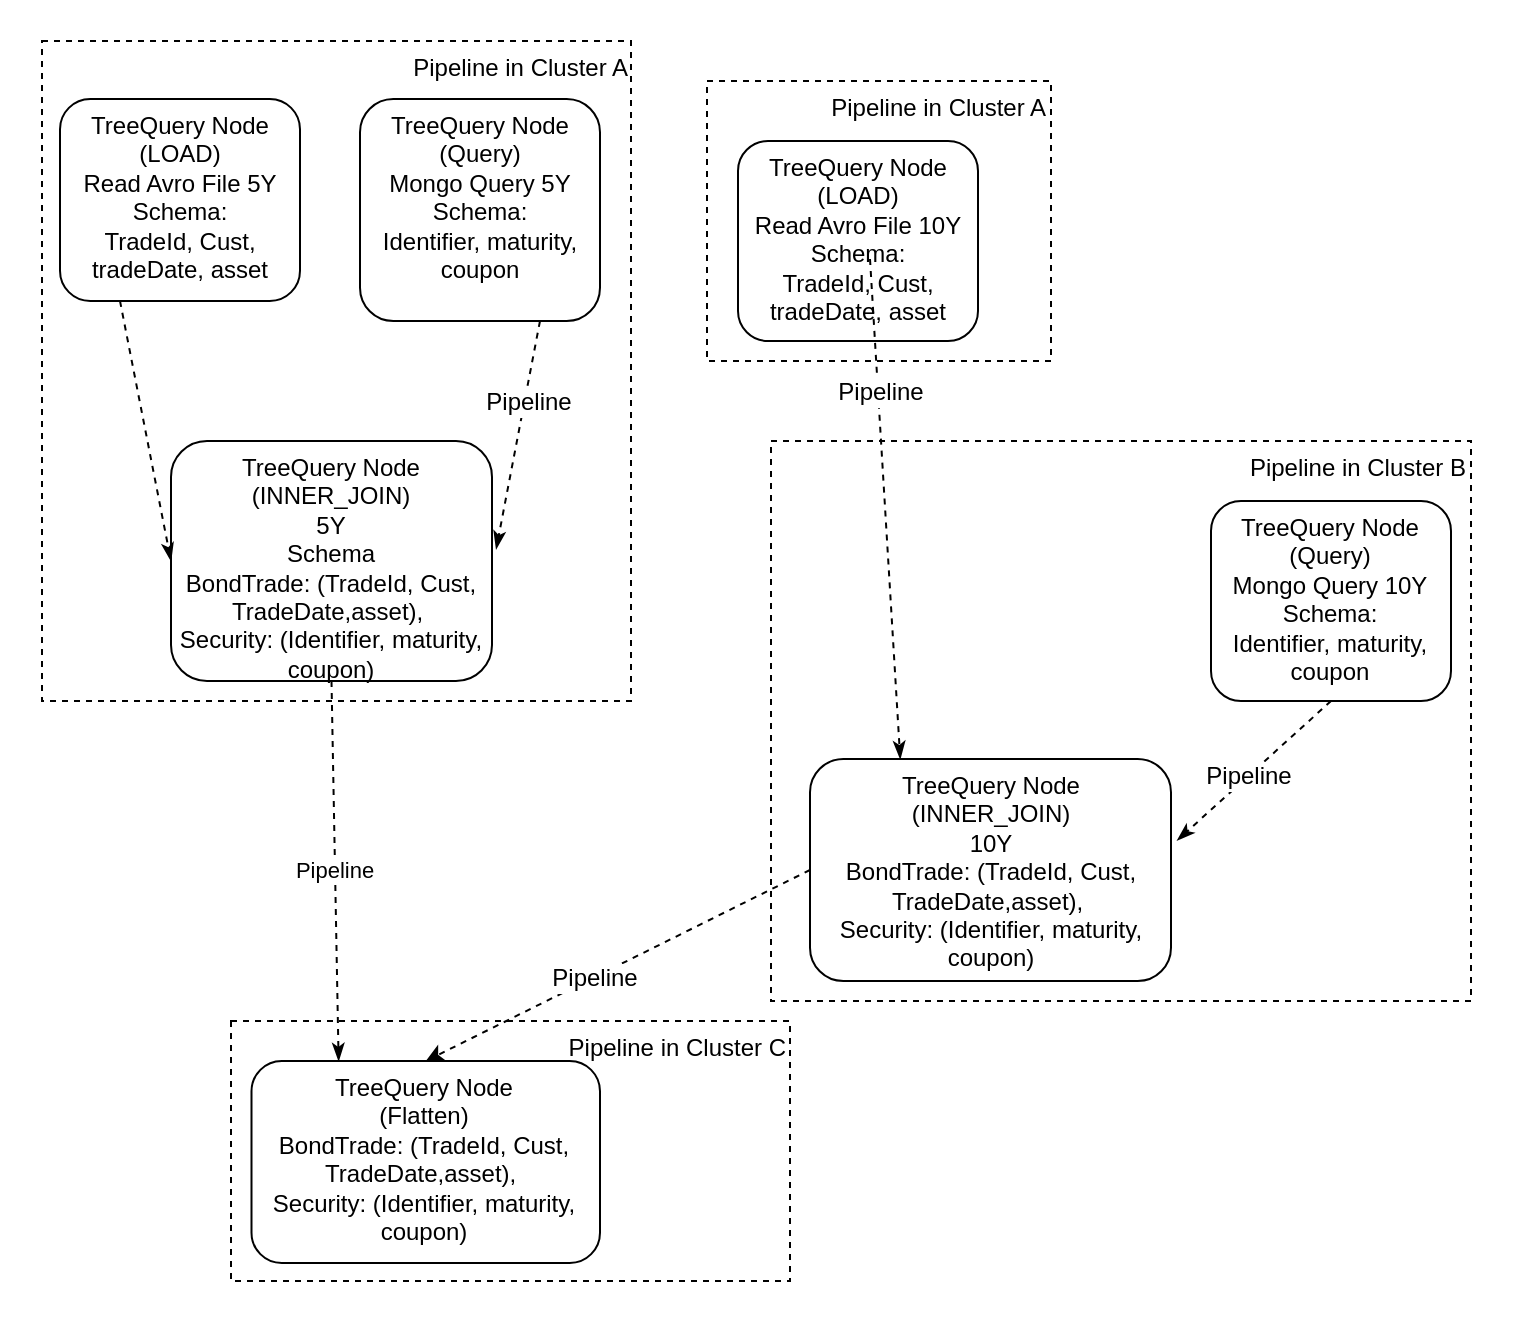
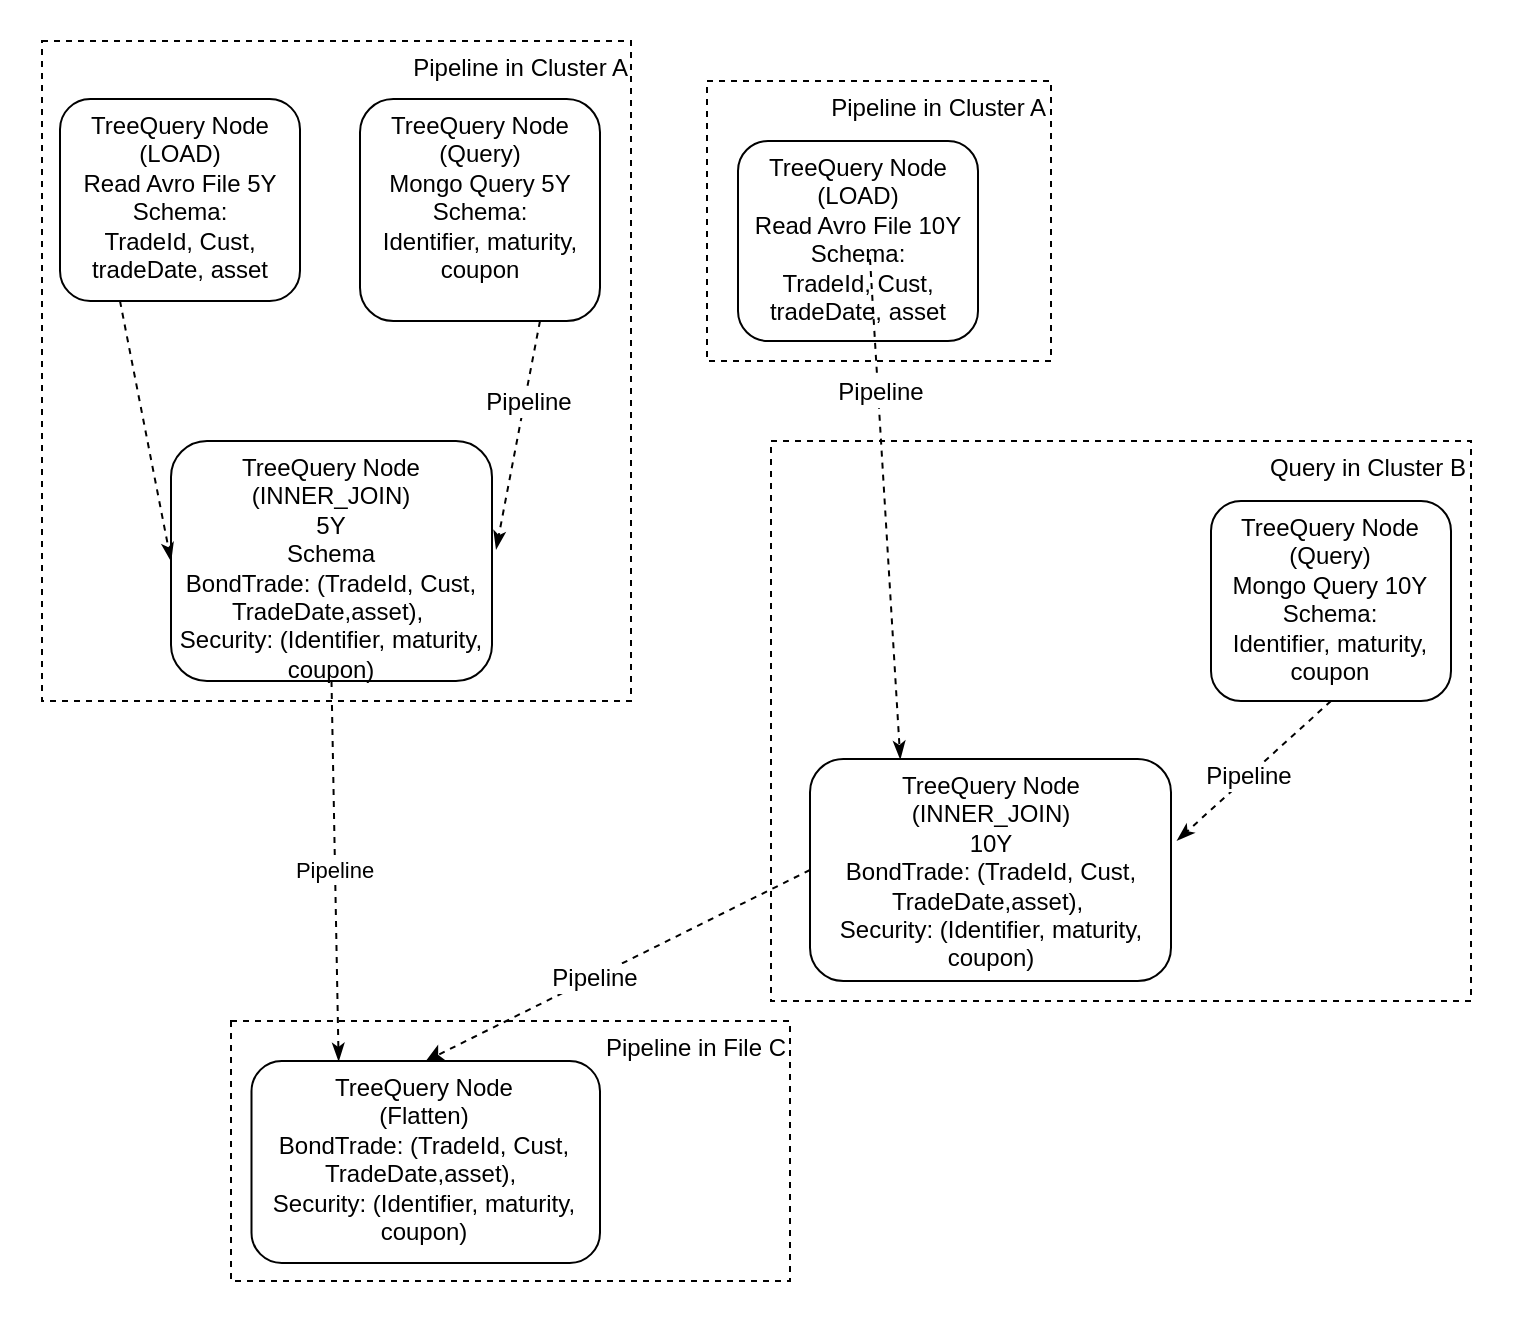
  <mxCell id="0" />
  <mxCell id="1" parent="0" />
  <mxCell id="2" value="Pipeline in Cluster A" style="rounded=0;whiteSpace=wrap;html=1;fillColor=none;dashed=1;verticalAlign=top;align=right;" vertex="1" parent="1"><mxGeometry x="353" y="40" width="172" height="140" as="geometry" /></mxCell>
  <mxCell id="3" value="TreeQuery Node&lt;br&gt;(INNER_JOIN)&lt;br&gt;5Y&lt;br&gt;Schema&lt;br&gt;BondTrade: (TradeId, Cust, TradeDate,asset),&amp;nbsp;&lt;br&gt;Security: (Identifier, maturity,&lt;br&gt;coupon)" style="rounded=1;whiteSpace=wrap;html=1;verticalAlign=top;" vertex="1" parent="1"><mxGeometry x="85" y="220" width="160.5" height="120" as="geometry" /></mxCell>
  <mxCell id="4" value="TreeQuery Node&lt;br&gt;(LOAD)&lt;br&gt;Read Avro File 5Y&lt;br&gt;Schema:&lt;br&gt;TradeId, Cust, tradeDate, asset" style="rounded=1;whiteSpace=wrap;html=1;verticalAlign=top;" vertex="1" parent="1"><mxGeometry x="29.5" y="49" width="120" height="101" as="geometry" /></mxCell>
  <mxCell id="5" value="TreeQuery Node&lt;br&gt;(Query)&lt;br&gt;Mongo Query 5Y&lt;br&gt;Schema:&lt;br&gt;Identifier, maturity,&lt;br&gt;coupon" style="rounded=1;whiteSpace=wrap;html=1;verticalAlign=top;" vertex="1" parent="1"><mxGeometry x="179.5" y="49" width="120" height="111" as="geometry" /></mxCell>
  <mxCell id="6" value="" style="endArrow=classicThin;dashed=1;html=1;entryX=0;entryY=0.5;entryDx=0;entryDy=0;exitX=0.25;exitY=1;exitDx=0;exitDy=0;endFill=1;" edge="1" parent="1" source="4" target="3"><mxGeometry width="50" height="50" relative="1" as="geometry"><mxPoint x="36.5" y="189" as="sourcePoint" /><mxPoint x="86.5" y="139" as="targetPoint" /></mxGeometry></mxCell>
  <mxCell id="7" value="" style="endArrow=classicThin;dashed=1;html=1;entryX=1.013;entryY=0.45;entryDx=0;entryDy=0;exitX=0.75;exitY=1;exitDx=0;exitDy=0;endFill=1;entryPerimeter=0;" edge="1" parent="1" source="5" target="3"><mxGeometry width="50" height="50" relative="1" as="geometry"><mxPoint x="76.5" y="199" as="sourcePoint" /><mxPoint x="115.5" y="124" as="targetPoint" /></mxGeometry></mxCell>
  <mxCell id="8" value="Pipeline" style="text;html=1;align=center;verticalAlign=middle;resizable=0;points=[];labelBackgroundColor=#ffffff;" vertex="1" connectable="0" parent="7"><mxGeometry x="-0.301" y="2" relative="1" as="geometry"><mxPoint as="offset" /></mxGeometry></mxCell>
  <mxCell id="9" value="TreeQuery Node&lt;br&gt;(LOAD)&lt;br&gt;Read Avro File 10Y&lt;br&gt;Schema:&lt;br&gt;TradeId, Cust, tradeDate, asset" style="rounded=1;whiteSpace=wrap;html=1;verticalAlign=top;" vertex="1" parent="1"><mxGeometry x="368.5" y="70" width="120" height="100" as="geometry" /></mxCell>
  <mxCell id="10" value="TreeQuery Node&lt;br&gt;(INNER_JOIN)&lt;br&gt;10Y&lt;br&gt;BondTrade: (TradeId, Cust, TradeDate,asset),&amp;nbsp;&lt;br&gt;Security: (Identifier, maturity,&lt;br&gt;coupon)" style="rounded=1;whiteSpace=wrap;html=1;verticalAlign=top;" vertex="1" parent="1"><mxGeometry x="404.5" y="379" width="180.5" height="111" as="geometry" /></mxCell>
  <mxCell id="11" value="TreeQuery Node&lt;br&gt;(Query)&lt;br&gt;Mongo Query 10Y&lt;br&gt;Schema:&lt;br&gt;Identifier, maturity,&lt;br&gt;coupon" style="rounded=1;whiteSpace=wrap;html=1;verticalAlign=top;" vertex="1" parent="1"><mxGeometry x="605" y="250" width="120" height="100" as="geometry" /></mxCell>
  <mxCell id="12" value="" style="endArrow=classicThin;dashed=1;html=1;entryX=0.25;entryY=0;entryDx=0;entryDy=0;endFill=1;" edge="1" parent="1" target="10"><mxGeometry width="50" height="50" relative="1" as="geometry"><mxPoint x="434.5" y="129" as="sourcePoint" /><mxPoint x="234.5" y="214" as="targetPoint" /></mxGeometry></mxCell>
  <mxCell id="13" value="Pipeline" style="text;html=1;align=center;verticalAlign=middle;resizable=0;points=[];labelBackgroundColor=#ffffff;" vertex="1" connectable="0" parent="12"><mxGeometry x="-0.464" y="1" relative="1" as="geometry"><mxPoint as="offset" /></mxGeometry></mxCell>
  <mxCell id="14" value="" style="endArrow=classicThin;dashed=1;html=1;entryX=1.017;entryY=0.367;entryDx=0;entryDy=0;endFill=1;exitX=0.5;exitY=1;exitDx=0;exitDy=0;entryPerimeter=0;" edge="1" parent="1" source="11" target="10"><mxGeometry width="50" height="50" relative="1" as="geometry"><mxPoint x="444.5" y="139" as="sourcePoint" /><mxPoint x="444.5" y="389" as="targetPoint" /></mxGeometry></mxCell>
  <mxCell id="15" value="Pipeline" style="text;html=1;align=center;verticalAlign=middle;resizable=0;points=[];labelBackgroundColor=#ffffff;" vertex="1" connectable="0" parent="14"><mxGeometry x="0.087" relative="1" as="geometry"><mxPoint as="offset" /></mxGeometry></mxCell>
  <mxCell id="16" value="TreeQuery Node&lt;br&gt;(Flatten)&lt;br&gt;BondTrade: (TradeId, Cust, TradeDate,asset),&amp;nbsp;&lt;br&gt;Security: (Identifier, maturity,&lt;br&gt;coupon)" style="rounded=1;whiteSpace=wrap;html=1;verticalAlign=top;" vertex="1" parent="1"><mxGeometry x="125.25" y="530" width="174.25" height="101" as="geometry" /></mxCell>
  <mxCell id="17" value="Pipeline" style="endArrow=classicThin;dashed=1;html=1;entryX=0.25;entryY=0;entryDx=0;entryDy=0;endFill=1;exitX=0.5;exitY=1;exitDx=0;exitDy=0;" edge="1" parent="1" source="3" target="16"><mxGeometry width="50" height="50" relative="1" as="geometry"><mxPoint x="184.5" y="289" as="sourcePoint" /><mxPoint x="444.5" y="389" as="targetPoint" /></mxGeometry></mxCell>
  <mxCell id="18" value="" style="endArrow=classic;dashed=1;html=1;endFill=1;entryX=0.5;entryY=0;entryDx=0;entryDy=0;exitX=0;exitY=0.5;exitDx=0;exitDy=0;" edge="1" parent="1" source="10" target="16"><mxGeometry width="50" height="50" relative="1" as="geometry"><mxPoint x="574.5" y="499" as="sourcePoint" /><mxPoint x="334.5" y="459" as="targetPoint" /></mxGeometry></mxCell>
  <mxCell id="19" value="Pipeline" style="text;html=1;align=center;verticalAlign=middle;resizable=0;points=[];labelBackgroundColor=#ffffff;" vertex="1" connectable="0" parent="18"><mxGeometry x="0.134" relative="1" as="geometry"><mxPoint x="1" as="offset" /></mxGeometry></mxCell>
  <mxCell id="20" value="Pipeline in Cluster A" style="rounded=0;whiteSpace=wrap;html=1;fillColor=none;dashed=1;verticalAlign=top;align=right;" vertex="1" parent="1"><mxGeometry x="20.5" y="20" width="294.5" height="330" as="geometry" /></mxCell>
- <mxCell id="21" value="Pipeline in Cluster B" style="rounded=0;whiteSpace=wrap;html=1;fillColor=none;dashed=1;verticalAlign=top;align=right;" vertex="1" parent="1"><mxGeometry x="385" y="220" width="350" height="280" as="geometry" /></mxCell>
- <mxCell id="22" value="Pipeline in Cluster C" style="rounded=0;whiteSpace=wrap;html=1;fillColor=none;dashed=1;verticalAlign=top;align=right;" vertex="1" parent="1"><mxGeometry x="115" y="510" width="279.5" height="130" as="geometry" /></mxCell>
+ <mxCell id="21" value="Query in Cluster B" style="rounded=0;whiteSpace=wrap;html=1;fillColor=none;dashed=1;verticalAlign=top;align=right;" vertex="1" parent="1"><mxGeometry x="385" y="220" width="350" height="280" as="geometry" /></mxCell>
+ <mxCell id="22" value="Pipeline in File C" style="rounded=0;whiteSpace=wrap;html=1;fillColor=none;dashed=1;verticalAlign=top;align=right;" vertex="1" parent="1"><mxGeometry x="115" y="510" width="279.5" height="130" as="geometry" /></mxCell>
